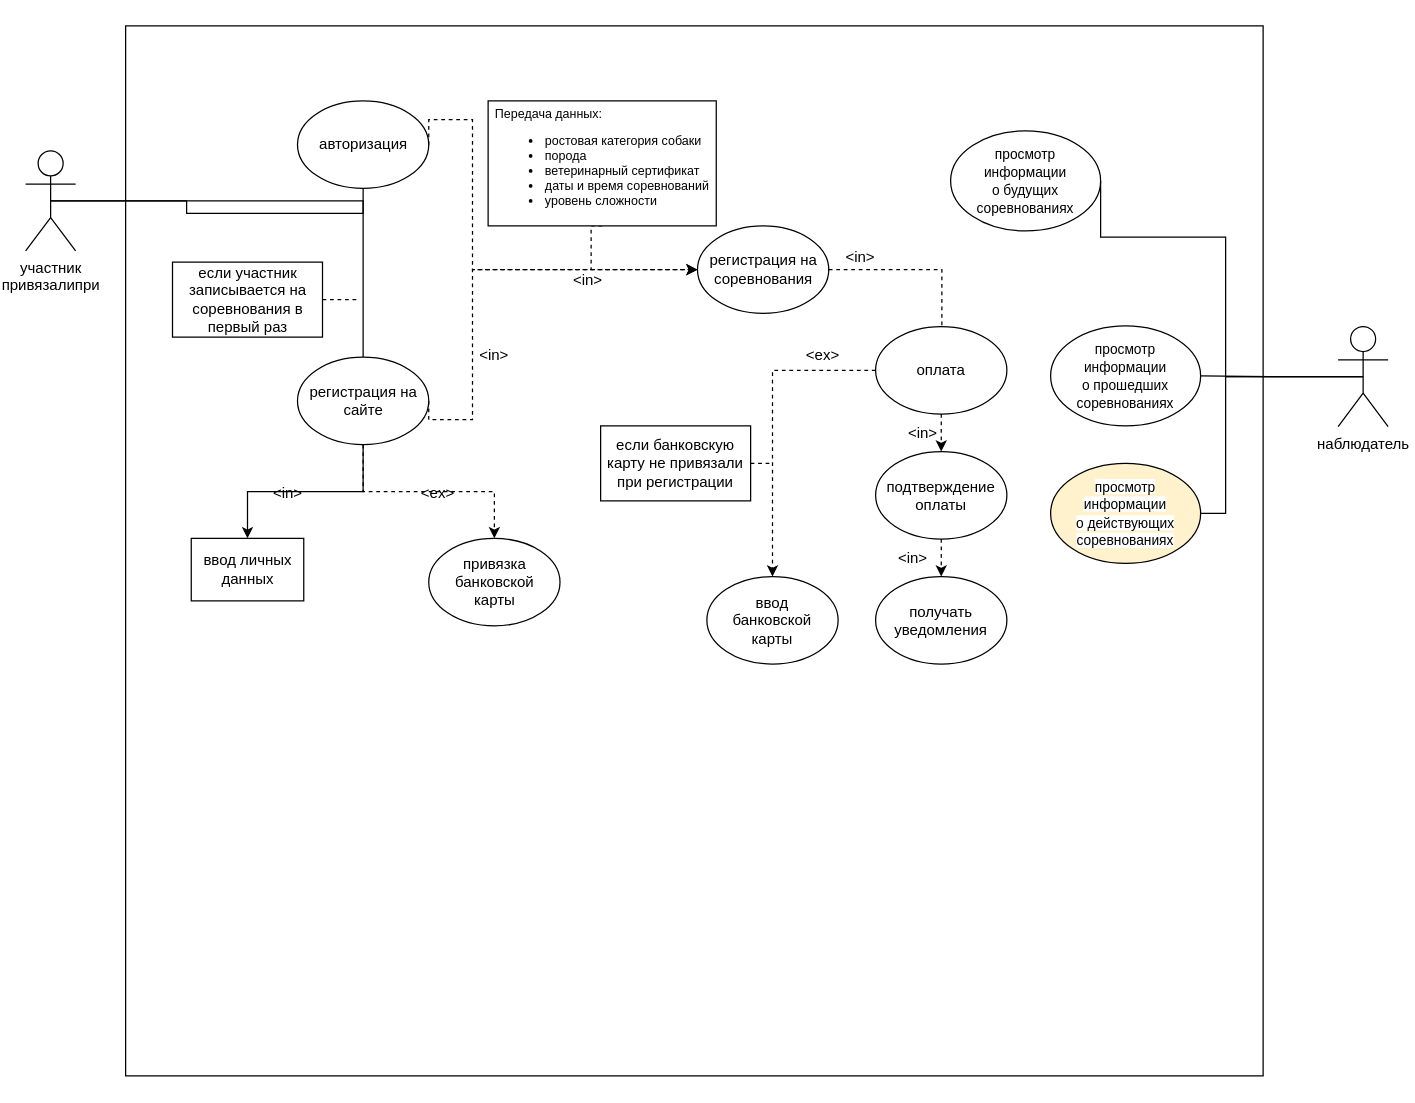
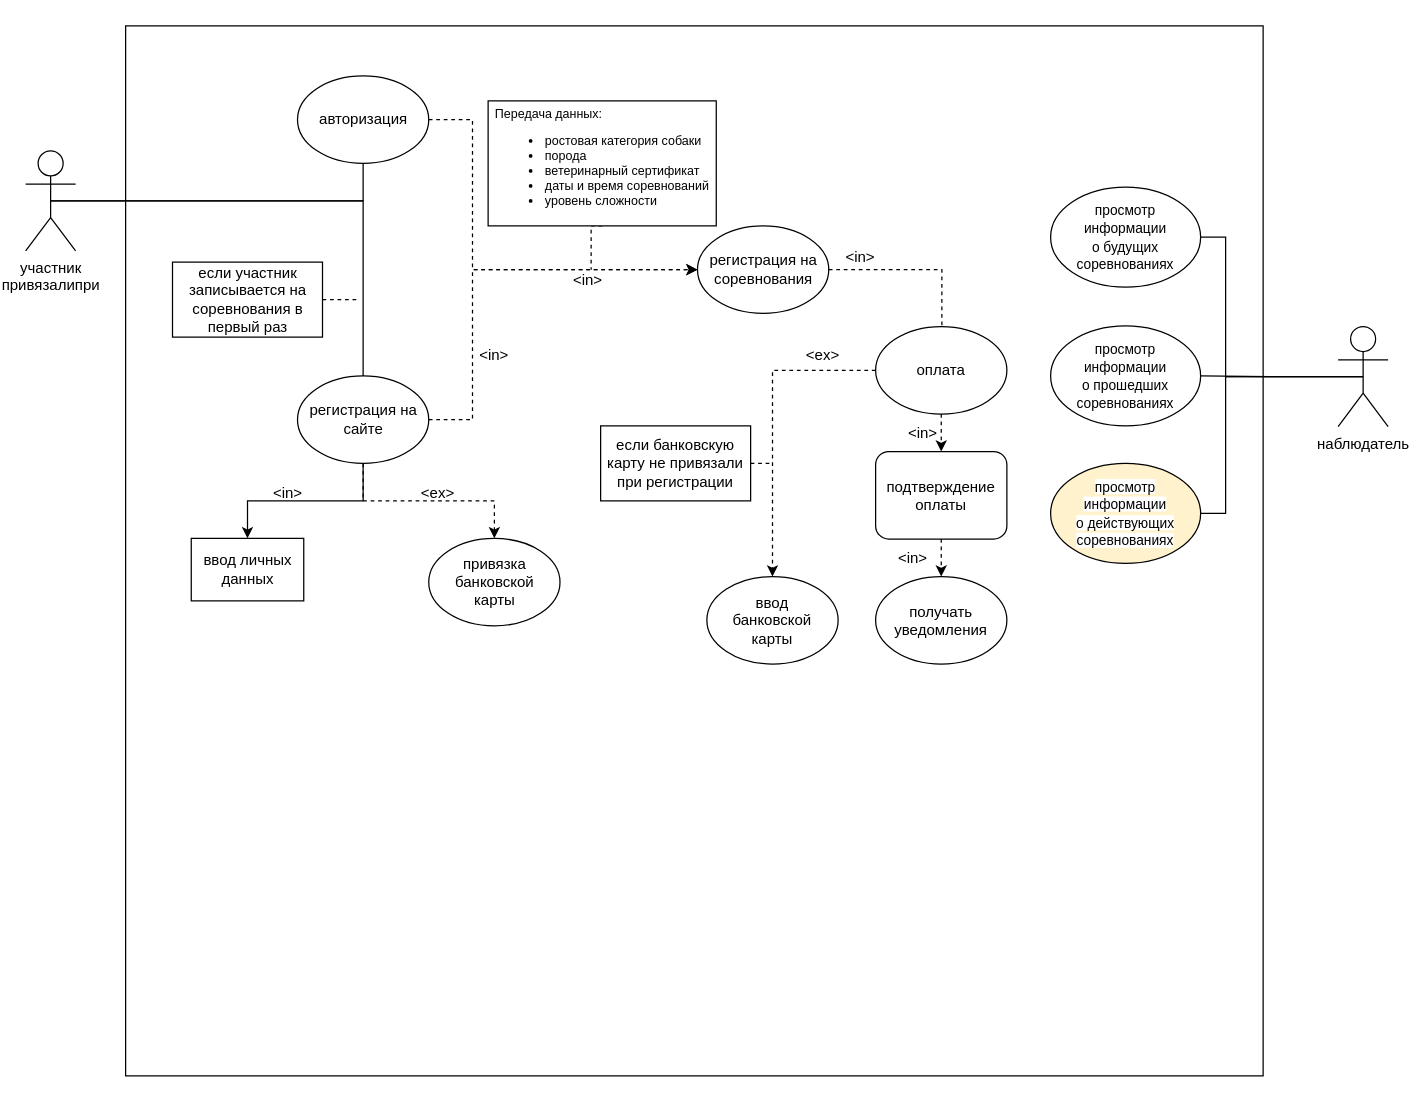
  <mxCell id="0" />
  <mxCell id="1" parent="0" />
  <mxCell id="2" value="" style="rounded=0;whiteSpace=wrap;html=1;" parent="1" vertex="1"><mxGeometry x="100" y="20" width="910" height="840" as="geometry" /></mxCell>
  <mxCell id="3" style="edgeStyle=orthogonalEdgeStyle;rounded=0;orthogonalLoop=1;jettySize=auto;html=1;exitX=0.5;exitY=0.5;exitDx=0;exitDy=0;exitPerimeter=0;entryX=0.5;entryY=0;entryDx=0;entryDy=0;endArrow=none;endFill=0;" parent="1" source="5" target="15" edge="1"><mxGeometry relative="1" as="geometry" /></mxCell>
  <mxCell id="4" style="edgeStyle=orthogonalEdgeStyle;rounded=0;orthogonalLoop=1;jettySize=auto;html=1;exitX=0.5;exitY=0.5;exitDx=0;exitDy=0;exitPerimeter=0;entryX=0.5;entryY=1;entryDx=0;entryDy=0;endArrow=none;endFill=0;" parent="1" source="5" target="7" edge="1"><mxGeometry relative="1" as="geometry" /></mxCell>
  <mxCell id="5" value="участник&lt;br&gt;привязалипри" style="shape=umlActor;verticalLabelPosition=bottom;verticalAlign=top;html=1;outlineConnect=0;" parent="1" vertex="1"><mxGeometry x="20" y="120" width="40" height="80" as="geometry" /></mxCell>
  <mxCell id="6" style="edgeStyle=orthogonalEdgeStyle;rounded=0;orthogonalLoop=1;jettySize=auto;html=1;exitX=1;exitY=0.5;exitDx=0;exitDy=0;entryX=0;entryY=0.5;entryDx=0;entryDy=0;dashed=1;endArrow=classic;endFill=1;" parent="1" source="7" target="19" edge="1"><mxGeometry relative="1" as="geometry"><Array as="points"><mxPoint x="377.5" y="95" /><mxPoint x="377.5" y="215" /></Array></mxGeometry></mxCell>
- <mxCell id="7" value="авторизация" style="ellipse;whiteSpace=wrap;html=1;" parent="1" vertex="1"><mxGeometry x="237.5" y="80" width="105" height="70" as="geometry" /></mxCell>
+ <mxCell id="7" value="авторизация" style="ellipse;whiteSpace=wrap;html=1;" parent="1" vertex="1"><mxGeometry x="237.5" y="60" width="105" height="70" as="geometry" /></mxCell>
  <mxCell id="8" style="edgeStyle=orthogonalEdgeStyle;rounded=0;orthogonalLoop=1;jettySize=auto;html=1;exitX=0.5;exitY=0.5;exitDx=0;exitDy=0;exitPerimeter=0;entryX=1;entryY=0.5;entryDx=0;entryDy=0;fontSize=10;endArrow=none;endFill=0;" parent="1" source="11" target="30" edge="1"><mxGeometry relative="1" as="geometry"><Array as="points"><mxPoint x="980" y="301" /><mxPoint x="980" y="189" /></Array></mxGeometry></mxCell>
  <mxCell id="9" style="edgeStyle=orthogonalEdgeStyle;rounded=0;orthogonalLoop=1;jettySize=auto;html=1;exitX=0.5;exitY=0.5;exitDx=0;exitDy=0;exitPerimeter=0;entryX=1;entryY=0.5;entryDx=0;entryDy=0;fontSize=10;endArrow=none;endFill=0;" parent="1" source="11" target="31" edge="1"><mxGeometry relative="1" as="geometry" /></mxCell>
  <mxCell id="10" style="edgeStyle=orthogonalEdgeStyle;rounded=0;orthogonalLoop=1;jettySize=auto;html=1;exitX=0.5;exitY=0.5;exitDx=0;exitDy=0;exitPerimeter=0;entryX=1;entryY=0.5;entryDx=0;entryDy=0;fontSize=10;endArrow=none;endFill=0;" parent="1" source="11" target="32" edge="1"><mxGeometry relative="1" as="geometry"><Array as="points"><mxPoint x="980" y="301" /><mxPoint x="980" y="410" /></Array></mxGeometry></mxCell>
  <mxCell id="11" value="наблюдатель" style="shape=umlActor;verticalLabelPosition=bottom;verticalAlign=top;html=1;outlineConnect=0;" parent="1" vertex="1"><mxGeometry x="1070" y="260.5" width="40" height="80" as="geometry" /></mxCell>
  <mxCell id="12" style="edgeStyle=orthogonalEdgeStyle;rounded=0;orthogonalLoop=1;jettySize=auto;html=1;exitX=1;exitY=0.5;exitDx=0;exitDy=0;entryX=0;entryY=0.5;entryDx=0;entryDy=0;endArrow=classic;endFill=1;dashed=1;" parent="1" source="15" target="19" edge="1"><mxGeometry relative="1" as="geometry"><Array as="points"><mxPoint x="377.5" y="335" /><mxPoint x="377.5" y="215" /></Array></mxGeometry></mxCell>
  <mxCell id="13" style="edgeStyle=orthogonalEdgeStyle;rounded=0;orthogonalLoop=1;jettySize=auto;html=1;exitX=0.5;exitY=1;exitDx=0;exitDy=0;entryX=0.5;entryY=0;entryDx=0;entryDy=0;dashed=0;fontSize=10;endArrow=classic;endFill=1;" parent="1" source="15" target="27" edge="1"><mxGeometry relative="1" as="geometry" /></mxCell>
  <mxCell id="14" style="edgeStyle=orthogonalEdgeStyle;rounded=0;orthogonalLoop=1;jettySize=auto;html=1;exitX=0.5;exitY=1;exitDx=0;exitDy=0;entryX=0.5;entryY=0;entryDx=0;entryDy=0;dashed=1;fontSize=10;endArrow=classic;endFill=1;" parent="1" source="15" target="28" edge="1"><mxGeometry relative="1" as="geometry" /></mxCell>
- <mxCell id="15" value="регистрация на сайте" style="ellipse;whiteSpace=wrap;html=1;" parent="1" vertex="1"><mxGeometry x="237.5" y="285" width="105" height="70" as="geometry" /></mxCell>
+ <mxCell id="15" value="регистрация на сайте" style="ellipse;whiteSpace=wrap;html=1;" parent="1" vertex="1"><mxGeometry x="237.5" y="300" width="105" height="70" as="geometry" /></mxCell>
  <mxCell id="16" style="edgeStyle=orthogonalEdgeStyle;rounded=0;orthogonalLoop=1;jettySize=auto;html=1;exitX=1;exitY=0.5;exitDx=0;exitDy=0;dashed=1;endArrow=none;endFill=0;" parent="1" source="17" edge="1"><mxGeometry relative="1" as="geometry"><mxPoint x="287.5" y="238.905" as="targetPoint" /></mxGeometry></mxCell>
  <mxCell id="17" value="если участник&lt;br&gt;записывается на&lt;br&gt;соревнования в&lt;br&gt;первый раз" style="rounded=0;whiteSpace=wrap;html=1;" parent="1" vertex="1"><mxGeometry x="137.5" y="209" width="120" height="60" as="geometry" /></mxCell>
  <mxCell id="18" style="edgeStyle=orthogonalEdgeStyle;rounded=0;orthogonalLoop=1;jettySize=auto;html=1;exitX=1;exitY=0.5;exitDx=0;exitDy=0;entryX=0.5;entryY=0;entryDx=0;entryDy=0;fontSize=10;endArrow=classic;endFill=1;dashed=1;" parent="1" source="19" target="24" edge="1"><mxGeometry relative="1" as="geometry"><Array as="points"><mxPoint x="753" y="215" /><mxPoint x="753" y="309" /></Array></mxGeometry></mxCell>
  <mxCell id="19" value="регистрация на соревнования" style="ellipse;whiteSpace=wrap;html=1;" parent="1" vertex="1"><mxGeometry x="557.5" y="180" width="105" height="70" as="geometry" /></mxCell>
  <mxCell id="20" style="edgeStyle=orthogonalEdgeStyle;rounded=0;orthogonalLoop=1;jettySize=auto;html=1;exitX=0.5;exitY=1;exitDx=0;exitDy=0;dashed=1;endArrow=none;endFill=0;" parent="1" source="21" edge="1"><mxGeometry relative="1" as="geometry"><mxPoint x="472.405" y="215" as="targetPoint" /></mxGeometry></mxCell>
  <mxCell id="21" value="&lt;div style=&quot;text-align: left;&quot;&gt;&lt;span style=&quot;background-color: rgb(255, 255, 255);&quot;&gt;Передача данных:&amp;nbsp;&lt;/span&gt;&lt;/div&gt;&lt;ul&gt;&lt;li style=&quot;text-align: left;&quot;&gt;&lt;span style=&quot;background-color: rgb(255, 255, 255);&quot;&gt;ростовая категория собаки&lt;/span&gt;&lt;/li&gt;&lt;li style=&quot;text-align: left;&quot;&gt;&lt;span style=&quot;background-color: rgb(255, 255, 255);&quot;&gt;порода&lt;/span&gt;&lt;/li&gt;&lt;li style=&quot;text-align: left;&quot;&gt;&lt;span style=&quot;background-color: rgb(255, 255, 255);&quot;&gt;ветеринарный сертификат&lt;/span&gt;&lt;/li&gt;&lt;li style=&quot;text-align: left;&quot;&gt;&lt;span style=&quot;background-color: rgb(255, 255, 255);&quot;&gt;даты и время соревнований&lt;/span&gt;&lt;/li&gt;&lt;li style=&quot;text-align: left;&quot;&gt;&lt;span style=&quot;background-color: rgb(255, 255, 255);&quot;&gt;уровень сложности&lt;/span&gt;&lt;/li&gt;&lt;/ul&gt;" style="rounded=0;whiteSpace=wrap;html=1;align=center;horizontal=1;fontSize=10;" parent="1" vertex="1"><mxGeometry x="390" y="80" width="182.5" height="100" as="geometry" /></mxCell>
  <mxCell id="22" style="edgeStyle=orthogonalEdgeStyle;rounded=0;orthogonalLoop=1;jettySize=auto;html=1;exitX=0.5;exitY=1;exitDx=0;exitDy=0;entryX=0.5;entryY=0;entryDx=0;entryDy=0;dashed=1;fontSize=10;endArrow=classic;endFill=1;" parent="1" source="24" target="26" edge="1"><mxGeometry relative="1" as="geometry" /></mxCell>
  <mxCell id="23" style="edgeStyle=orthogonalEdgeStyle;rounded=0;orthogonalLoop=1;jettySize=auto;html=1;exitX=0;exitY=0.5;exitDx=0;exitDy=0;entryX=0.5;entryY=0;entryDx=0;entryDy=0;dashed=1;strokeWidth=1;fontSize=10;endArrow=classic;endFill=1;" parent="1" source="24" target="42" edge="1"><mxGeometry relative="1" as="geometry" /></mxCell>
  <mxCell id="24" value="оплата" style="ellipse;whiteSpace=wrap;html=1;" parent="1" vertex="1"><mxGeometry x="700" y="260.5" width="105" height="70" as="geometry" /></mxCell>
  <mxCell id="25" style="edgeStyle=orthogonalEdgeStyle;rounded=0;orthogonalLoop=1;jettySize=auto;html=1;exitX=0.5;exitY=1;exitDx=0;exitDy=0;entryX=0.5;entryY=0;entryDx=0;entryDy=0;dashed=1;fontSize=10;endArrow=classic;endFill=1;" parent="1" source="26" target="29" edge="1"><mxGeometry relative="1" as="geometry" /></mxCell>
- <mxCell id="26" value="подтверждение оплаты" style="ellipse;whiteSpace=wrap;html=1;" parent="1" vertex="1"><mxGeometry x="700" y="360.5" width="105" height="70" as="geometry" /></mxCell>
+ <mxCell id="26" value="подтверждение оплаты" style="whiteSpace=wrap;html=1;rounded=1;" parent="1" vertex="1"><mxGeometry x="700" y="360.5" width="105" height="70" as="geometry" /></mxCell>
  <mxCell id="27" value="ввод личных&lt;br&gt;данных" style="rounded=0;whiteSpace=wrap;html=1;" parent="1" vertex="1"><mxGeometry x="152.5" y="430" width="90" height="50" as="geometry" /></mxCell>
  <mxCell id="28" value="привязка&lt;br&gt;банковской&lt;br&gt;карты" style="ellipse;whiteSpace=wrap;html=1;" parent="1" vertex="1"><mxGeometry x="342.5" y="430" width="105" height="70" as="geometry" /></mxCell>
  <mxCell id="29" value="получать уведомления" style="ellipse;whiteSpace=wrap;html=1;" parent="1" vertex="1"><mxGeometry x="700" y="460.5" width="105" height="70" as="geometry" /></mxCell>
- <mxCell id="30" value="&lt;span style=&quot;font-size: 11px; background-color: rgb(255, 255, 255);&quot;&gt;просмотр &lt;br&gt;информации&lt;/span&gt;&lt;br style=&quot;font-size: 11px;&quot;&gt;&lt;span style=&quot;font-size: 11px; background-color: rgb(255, 255, 255);&quot;&gt;о будущих соревнованиях&lt;/span&gt;" style="ellipse;whiteSpace=wrap;html=1;" parent="1" vertex="1"><mxGeometry x="760" y="104" width="120" height="80" as="geometry" /></mxCell>
+ <mxCell id="30" value="&lt;span style=&quot;font-size: 11px; background-color: rgb(255, 255, 255);&quot;&gt;просмотр &lt;br&gt;информации&lt;/span&gt;&lt;br style=&quot;font-size: 11px;&quot;&gt;&lt;span style=&quot;font-size: 11px; background-color: rgb(255, 255, 255);&quot;&gt;о будущих соревнованиях&lt;/span&gt;" style="ellipse;whiteSpace=wrap;html=1;" parent="1" vertex="1"><mxGeometry x="840" y="149" width="120" height="80" as="geometry" /></mxCell>
  <mxCell id="31" value="&lt;span style=&quot;font-size: 11px; background-color: rgb(255, 255, 255);&quot;&gt;просмотр &lt;br&gt;информации&lt;/span&gt;&lt;br style=&quot;font-size: 11px;&quot;&gt;&lt;span style=&quot;font-size: 11px; background-color: rgb(255, 255, 255);&quot;&gt;о прошедших&lt;br&gt;соревнованиях&lt;/span&gt;" style="ellipse;whiteSpace=wrap;html=1;" parent="1" vertex="1"><mxGeometry x="840" y="260" width="120" height="80" as="geometry" /></mxCell>
  <mxCell id="32" value="&lt;span style=&quot;font-size: 11px; background-color: rgb(255, 255, 255);&quot;&gt;просмотр &lt;br&gt;информации&lt;/span&gt;&lt;br style=&quot;font-size: 11px;&quot;&gt;&lt;span style=&quot;font-size: 11px; background-color: rgb(255, 255, 255);&quot;&gt;о действующих&lt;br&gt;соревнованиях&lt;/span&gt;" style="ellipse;whiteSpace=wrap;html=1;fillColor=#fff2cc;" parent="1" vertex="1"><mxGeometry x="840" y="370" width="120" height="80" as="geometry" /></mxCell>
  <mxCell id="33" value="&amp;lt;in&amp;gt;" style="text;html=1;strokeColor=none;fillColor=none;align=center;verticalAlign=middle;whiteSpace=wrap;rounded=0;direction=west;rotation=0;" parent="1" vertex="1"><mxGeometry x="440" y="209" width="60" height="30" as="geometry" /></mxCell>
  <mxCell id="34" value="&amp;lt;in&amp;gt;" style="text;html=1;strokeColor=none;fillColor=none;align=center;verticalAlign=middle;whiteSpace=wrap;rounded=0;direction=west;rotation=0;" parent="1" vertex="1"><mxGeometry x="657.5" y="190" width="60" height="30" as="geometry" /></mxCell>
  <mxCell id="35" value="&amp;lt;in&amp;gt;" style="text;html=1;strokeColor=none;fillColor=none;align=center;verticalAlign=middle;whiteSpace=wrap;rounded=0;direction=west;rotation=0;" parent="1" vertex="1"><mxGeometry x="707.5" y="330.5" width="60" height="30" as="geometry" /></mxCell>
  <mxCell id="36" value="&amp;lt;in&amp;gt;" style="text;html=1;strokeColor=none;fillColor=none;align=center;verticalAlign=middle;whiteSpace=wrap;rounded=0;direction=west;rotation=0;" parent="1" vertex="1"><mxGeometry x="700" y="431" width="60" height="30" as="geometry" /></mxCell>
  <mxCell id="37" value="&amp;lt;in&amp;gt;" style="text;html=1;strokeColor=none;fillColor=none;align=center;verticalAlign=middle;whiteSpace=wrap;rounded=0;direction=west;rotation=0;" parent="1" vertex="1"><mxGeometry x="365" y="269" width="60" height="30" as="geometry" /></mxCell>
  <mxCell id="38" value="&amp;lt;ex&amp;gt;" style="text;html=1;strokeColor=none;fillColor=none;align=center;verticalAlign=middle;whiteSpace=wrap;rounded=0;direction=west;rotation=0;" parent="1" vertex="1"><mxGeometry x="320" y="379" width="60" height="30" as="geometry" /></mxCell>
  <mxCell id="39" value="&amp;lt;in&amp;gt;" style="text;html=1;strokeColor=none;fillColor=none;align=center;verticalAlign=middle;whiteSpace=wrap;rounded=0;direction=west;rotation=0;" parent="1" vertex="1"><mxGeometry x="200" y="379" width="60" height="30" as="geometry" /></mxCell>
  <mxCell id="40" style="edgeStyle=orthogonalEdgeStyle;rounded=0;orthogonalLoop=1;jettySize=auto;html=1;exitX=1;exitY=0.5;exitDx=0;exitDy=0;dashed=1;strokeWidth=1;fontSize=10;endArrow=none;endFill=0;" parent="1" source="41" edge="1"><mxGeometry relative="1" as="geometry"><mxPoint x="618" y="369.667" as="targetPoint" /></mxGeometry></mxCell>
  <mxCell id="41" value="&lt;span style=&quot;font-size: 12px;&quot;&gt;если банковскую&lt;/span&gt;&lt;br style=&quot;font-size: 12px;&quot;&gt;&lt;span style=&quot;font-size: 12px;&quot;&gt;карту не привязали&lt;/span&gt;&lt;br style=&quot;font-size: 12px;&quot;&gt;&lt;span style=&quot;font-size: 12px;&quot;&gt;при регистрации&lt;/span&gt;" style="rounded=0;whiteSpace=wrap;html=1;fontSize=10;" parent="1" vertex="1"><mxGeometry x="480" y="340" width="120" height="60" as="geometry" /></mxCell>
  <mxCell id="42" value="ввод&lt;br&gt;банковской&lt;br&gt;карты" style="ellipse;whiteSpace=wrap;html=1;" parent="1" vertex="1"><mxGeometry x="565" y="460.5" width="105" height="70" as="geometry" /></mxCell>
  <mxCell id="43" value="&amp;lt;ex&amp;gt;" style="text;html=1;strokeColor=none;fillColor=none;align=center;verticalAlign=middle;whiteSpace=wrap;rounded=0;direction=west;rotation=0;" parent="1" vertex="1"><mxGeometry x="627.5" y="269" width="60" height="30" as="geometry" /></mxCell>
